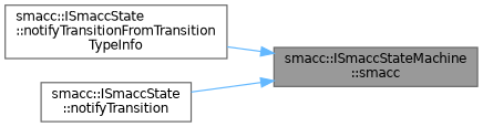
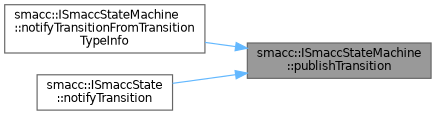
  digraph {
    rankdir=RL
    node [color=grey40 fillcolor=white fontname=Helvetica fontsize=10 shape=box style=filled]
    edge [color=steelblue1 dir=back fontname=Helvetica fontsize=10 labelfontname=Helvetica labelfontsize=10 style=solid]
-   n1 [color=gray40 fillcolor=grey60 fontcolor=black height=0.2 label="smacc::ISmaccStateMachine\l::smacc" width=0.4]
-   n2 [height=0.2 label="smacc::ISmaccState\l::notifyTransitionFromTransition\lTypeInfo" width=0.4]
+   n1 [color=gray40 fillcolor=grey60 fontcolor=black height=0.2 label="smacc::ISmaccStateMachine\l::publishTransition" width=0.4]
+   n2 [height=0.2 label="smacc::ISmaccStateMachine\l::notifyTransitionFromTransition\lTypeInfo" width=0.4]
    n3 [height=0.2 label="smacc::ISmaccState\l::notifyTransition" width=0.4]
    n1 -> n2
    n1 -> n3
  }
